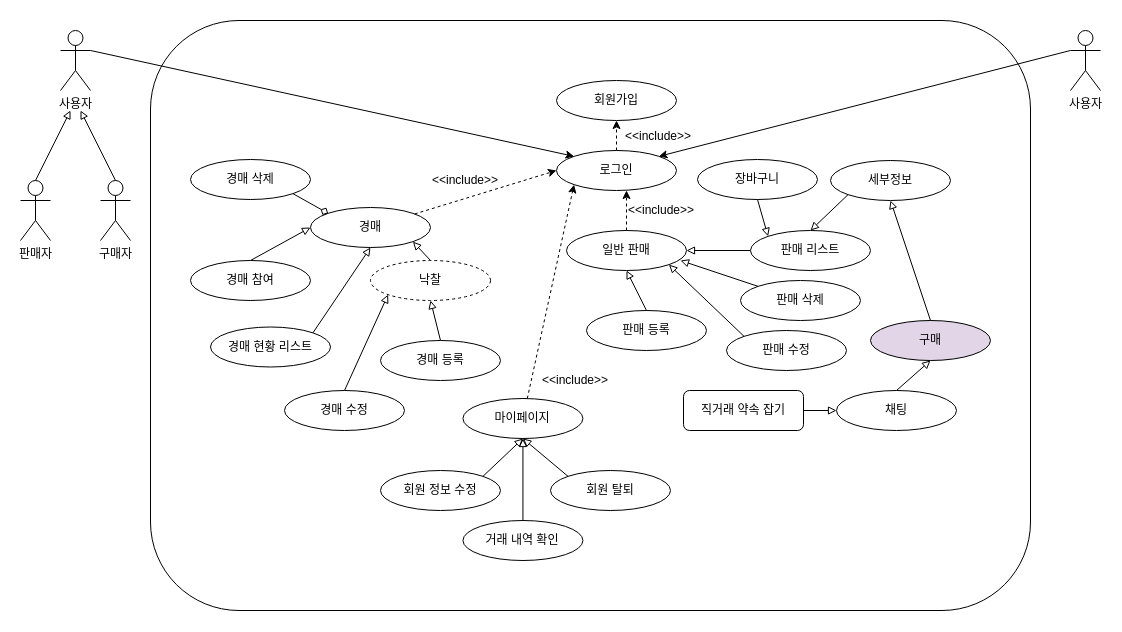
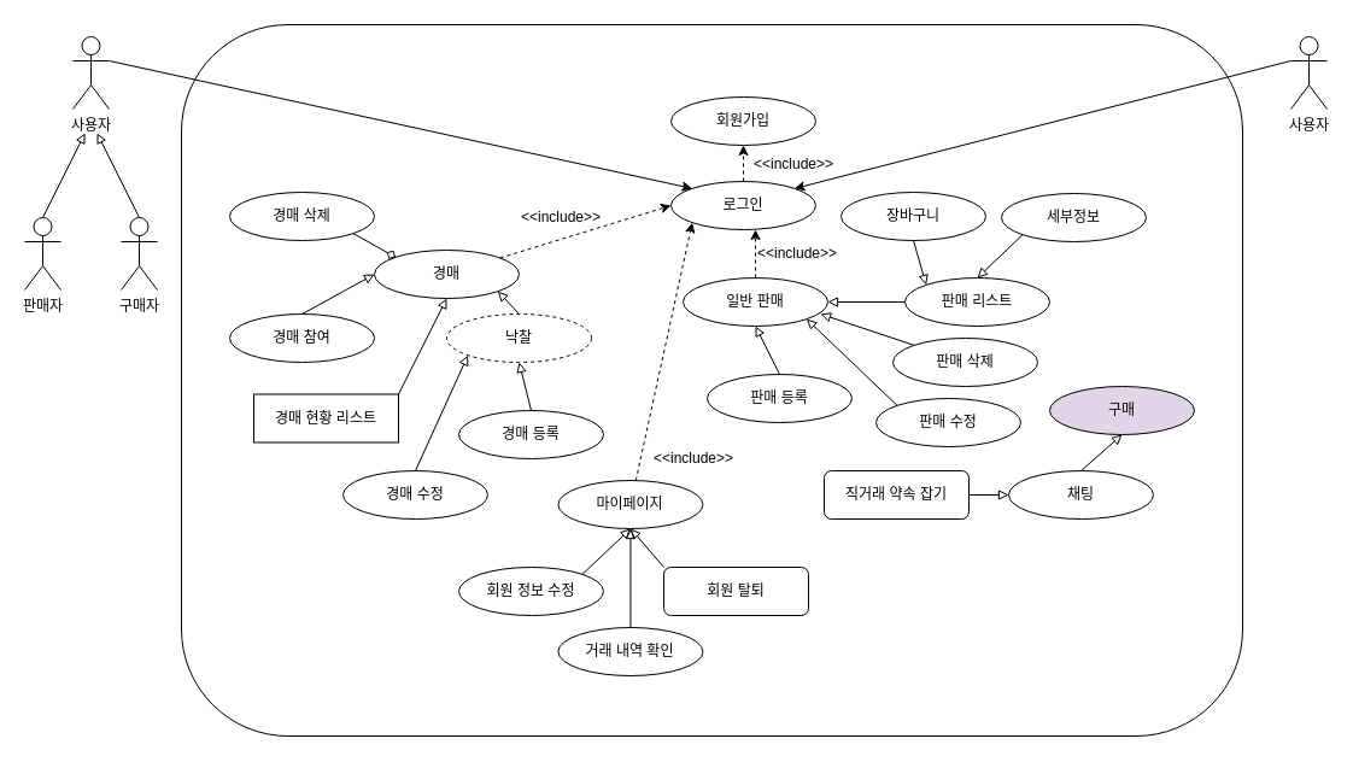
  <mxCell id="0" />
  <mxCell id="1" parent="0" />
  <mxCell id="2" value="사용자" style="shape=umlActor;verticalLabelPosition=bottom;verticalAlign=top;html=1;outlineConnect=0;" vertex="1" parent="1"><mxGeometry x="1070" y="30" width="30" height="60" as="geometry" /></mxCell>
  <mxCell id="3" value="사용자" style="shape=umlActor;verticalLabelPosition=bottom;verticalAlign=top;html=1;outlineConnect=0;" vertex="1" parent="1"><mxGeometry x="60" y="30" width="30" height="60" as="geometry" /></mxCell>
  <mxCell id="4" value="판매자" style="shape=umlActor;verticalLabelPosition=bottom;verticalAlign=top;html=1;outlineConnect=0;" vertex="1" parent="1"><mxGeometry x="20" y="180" width="30" height="60" as="geometry" /></mxCell>
  <mxCell id="5" value="구매자" style="shape=umlActor;verticalLabelPosition=bottom;verticalAlign=top;html=1;outlineConnect=0;" vertex="1" parent="1"><mxGeometry x="100" y="180" width="30" height="60" as="geometry" /></mxCell>
  <mxCell id="6" value="" style="endArrow=block;html=1;endFill=0;exitX=0.5;exitY=0;exitDx=0;exitDy=0;exitPerimeter=0;" edge="1" parent="1" source="4"><mxGeometry width="50" height="50" relative="1" as="geometry"><mxPoint x="40" y="150" as="sourcePoint" /><mxPoint x="70" y="110" as="targetPoint" /></mxGeometry></mxCell>
  <mxCell id="7" value="" style="endArrow=block;html=1;endFill=0;exitX=0.5;exitY=0;exitDx=0;exitDy=0;exitPerimeter=0;" edge="1" parent="1" source="5"><mxGeometry width="50" height="50" relative="1" as="geometry"><mxPoint x="50" y="160" as="sourcePoint" /><mxPoint x="80" y="110" as="targetPoint" /></mxGeometry></mxCell>
  <mxCell id="8" value="" style="rounded=1;whiteSpace=wrap;html=1;" vertex="1" parent="1"><mxGeometry x="150" y="20" width="880" height="590" as="geometry" /></mxCell>
  <mxCell id="9" value="로그인" style="ellipse;whiteSpace=wrap;html=1;" vertex="1" parent="1"><mxGeometry x="556" y="150" width="120" height="40" as="geometry" /></mxCell>
  <mxCell id="10" value="회원가입" style="ellipse;whiteSpace=wrap;html=1;" vertex="1" parent="1"><mxGeometry x="556" y="80" width="120" height="40" as="geometry" /></mxCell>
  <mxCell id="11" value="회원 정보 수정" style="ellipse;whiteSpace=wrap;html=1;" vertex="1" parent="1"><mxGeometry x="380" y="470" width="120" height="40" as="geometry" /></mxCell>
  <mxCell id="12" value="" style="endArrow=classic;html=1;entryX=0.5;entryY=1;entryDx=0;entryDy=0;exitX=0.5;exitY=0;exitDx=0;exitDy=0;dashed=1;" edge="1" parent="1" source="9" target="10"><mxGeometry width="50" height="50" relative="1" as="geometry"><mxPoint x="466" y="180" as="sourcePoint" /><mxPoint x="566" y="180" as="targetPoint" /></mxGeometry></mxCell>
  <mxCell id="13" value="&amp;lt;&amp;lt;include&amp;gt;&amp;gt;" style="text;html=1;strokeColor=none;fillColor=none;align=center;verticalAlign=middle;whiteSpace=wrap;rounded=0;" vertex="1" parent="1"><mxGeometry x="633" y="126" width="50" height="20" as="geometry" /></mxCell>
  <mxCell id="14" value="경매" style="ellipse;whiteSpace=wrap;html=1;" vertex="1" parent="1"><mxGeometry x="310" y="207" width="120" height="40" as="geometry" /></mxCell>
  <mxCell id="15" value="경매 참여" style="ellipse;whiteSpace=wrap;html=1;" vertex="1" parent="1"><mxGeometry x="190" y="260" width="120" height="40" as="geometry" /></mxCell>
  <mxCell id="16" value="경매 등록&lt;span style=&quot;color: rgba(0 , 0 , 0 , 0) ; font-family: monospace ; font-size: 0px&quot;&gt;%3CmxGraphModel%3E%3Croot%3E%3CmxCell%20id%3D%220%22%2F%3E%3CmxCell%20id%3D%221%22%20parent%3D%220%22%2F%3E%3CmxCell%20id%3D%222%22%20value%3D%22%EA%B2%BD%EB%A7%A4%22%20style%3D%22ellipse%3BwhiteSpace%3Dwrap%3Bhtml%3D1%3B%22%20vertex%3D%221%22%20parent%3D%221%22%3E%3CmxGeometry%20x%3D%22240%22%20y%3D%22240%22%20width%3D%22120%22%20height%3D%2240%22%20as%3D%22geometry%22%2F%3E%3C%2FmxCell%3E%3C%2Froot%3E%3C%2FmxGraphModel%3E&lt;/span&gt;" style="ellipse;whiteSpace=wrap;html=1;" vertex="1" parent="1"><mxGeometry x="380" y="340" width="120" height="40" as="geometry" /></mxCell>
  <mxCell id="17" value="경매 수정&lt;span style=&quot;color: rgba(0 , 0 , 0 , 0) ; font-family: monospace ; font-size: 0px&quot;&gt;3CmxGraphModel%3E%3Croot%3E%3CmxCell%20id%3D%220%22%2F%3E%3CmxCell%20id%3D%221%22%20parent%3D%220%22%2F%3E%3CmxCell%20id%3D%222%22%20value%3D%22%EA%B2%BD%EB%A7%A4%22%20style%3D%22ellipse%3BwhiteSpace%3Dwrap%3Bhtml%3D1%3B%22%20vertex%3D%221%22%20parent%3D%221%22%3E%3CmxGeometry%20x%3D%22240%22%20y%3D%22240%22%20width%3D%22120%22%20height%3D%2240%22%20as%3D%22geometry%22%2F%3E%3C%2FmxCell%3E%3C%2Froot%3E%3C%2FmxGraphModel%3E&lt;/span&gt;" style="ellipse;whiteSpace=wrap;html=1;" vertex="1" parent="1"><mxGeometry x="284" y="390" width="120" height="40" as="geometry" /></mxCell>
  <mxCell id="18" value="" style="endArrow=block;html=1;exitX=0.5;exitY=0;exitDx=0;exitDy=0;endFill=0;entryX=0;entryY=0.5;entryDx=0;entryDy=0;" edge="1" parent="1" source="15" target="14"><mxGeometry width="50" height="50" relative="1" as="geometry"><mxPoint x="360" y="200" as="sourcePoint" /><mxPoint x="268" y="260" as="targetPoint" /></mxGeometry></mxCell>
  <mxCell id="19" value="" style="endArrow=block;html=1;exitX=0.5;exitY=0;exitDx=0;exitDy=0;entryX=0;entryY=1;entryDx=0;entryDy=0;endFill=0;" edge="1" parent="1" source="17" target="42"><mxGeometry width="50" height="50" relative="1" as="geometry"><mxPoint x="352.426" y="365.858" as="sourcePoint" /><mxPoint x="370" y="340" as="targetPoint" /></mxGeometry></mxCell>
  <mxCell id="20" value="" style="endArrow=block;html=1;exitX=0.5;exitY=0;exitDx=0;exitDy=0;endFill=0;entryX=0.5;entryY=1;entryDx=0;entryDy=0;" edge="1" parent="1" source="16" target="42"><mxGeometry width="50" height="50" relative="1" as="geometry"><mxPoint x="327.426" y="514.718" as="sourcePoint" /><mxPoint x="377.426" y="380.002" as="targetPoint" /></mxGeometry></mxCell>
  <mxCell id="21" value="일반 판매" style="ellipse;whiteSpace=wrap;html=1;" vertex="1" parent="1"><mxGeometry x="566" y="230" width="120" height="40" as="geometry" /></mxCell>
  <mxCell id="22" value="" style="endArrow=classic;html=1;entryX=0;entryY=0.5;entryDx=0;entryDy=0;dashed=1;" edge="1" parent="1" source="14" target="9"><mxGeometry width="50" height="50" relative="1" as="geometry"><mxPoint x="430" y="107" as="sourcePoint" /><mxPoint x="686" y="177" as="targetPoint" /></mxGeometry></mxCell>
  <mxCell id="23" value="" style="endArrow=classic;html=1;dashed=1;exitX=0.5;exitY=0;exitDx=0;exitDy=0;" edge="1" parent="1" source="21"><mxGeometry width="50" height="50" relative="1" as="geometry"><mxPoint x="486.729" y="229.32" as="sourcePoint" /><mxPoint x="626" y="190" as="targetPoint" /></mxGeometry></mxCell>
  <mxCell id="24" value="&amp;lt;&amp;lt;include&amp;gt;&amp;gt;" style="text;html=1;strokeColor=none;fillColor=none;align=center;verticalAlign=middle;whiteSpace=wrap;rounded=0;" vertex="1" parent="1"><mxGeometry x="636" y="200" width="50" height="20" as="geometry" /></mxCell>
  <mxCell id="25" value="&amp;lt;&amp;lt;include&amp;gt;&amp;gt;" style="text;html=1;strokeColor=none;fillColor=none;align=center;verticalAlign=middle;whiteSpace=wrap;rounded=0;" vertex="1" parent="1"><mxGeometry x="440" y="170" width="50" height="20" as="geometry" /></mxCell>
  <mxCell id="26" value="판매 등록" style="ellipse;whiteSpace=wrap;html=1;" vertex="1" parent="1"><mxGeometry x="586" y="310" width="120" height="40" as="geometry" /></mxCell>
  <mxCell id="27" value="" style="endArrow=block;html=1;exitX=0.5;exitY=0;exitDx=0;exitDy=0;endFill=0;entryX=0.5;entryY=1;entryDx=0;entryDy=0;" edge="1" parent="1" source="26" target="21"><mxGeometry width="50" height="50" relative="1" as="geometry"><mxPoint x="746" y="215.86" as="sourcePoint" /><mxPoint x="643.574" y="270.002" as="targetPoint" /></mxGeometry></mxCell>
  <mxCell id="28" value="구매" style="ellipse;whiteSpace=wrap;html=1;fillColor=#e1d5e7;" vertex="1" parent="1"><mxGeometry x="870" y="320" width="120" height="40" as="geometry" /></mxCell>
- <mxCell id="29" value="" style="endArrow=block;html=1;exitX=0.5;exitY=0;exitDx=0;exitDy=0;endFill=0;entryX=0.5;entryY=1;entryDx=0;entryDy=0;" edge="1" parent="1" source="28" target="48"><mxGeometry width="50" height="50" relative="1" as="geometry"><mxPoint x="570" y="360" as="sourcePoint" /><mxPoint x="890" y="220" as="targetPoint" /></mxGeometry></mxCell>
  <mxCell id="30" value="채팅" style="ellipse;whiteSpace=wrap;html=1;" vertex="1" parent="1"><mxGeometry x="836" y="390" width="120" height="40" as="geometry" /></mxCell>
  <mxCell id="31" value="" style="endArrow=block;html=1;exitX=0.5;exitY=0;exitDx=0;exitDy=0;endFill=0;entryX=0.5;entryY=1;entryDx=0;entryDy=0;" edge="1" parent="1" source="30" target="28"><mxGeometry width="50" height="50" relative="1" as="geometry"><mxPoint x="996" y="305.86" as="sourcePoint" /><mxPoint x="876" y="360" as="targetPoint" /></mxGeometry></mxCell>
  <mxCell id="32" value="판매 수정" style="ellipse;whiteSpace=wrap;html=1;" vertex="1" parent="1"><mxGeometry x="726" y="330" width="120" height="40" as="geometry" /></mxCell>
  <mxCell id="33" value="" style="endArrow=block;html=1;exitX=0;exitY=0;exitDx=0;exitDy=0;endFill=0;entryX=1;entryY=1;entryDx=0;entryDy=0;" edge="1" parent="1" source="32" target="21"><mxGeometry width="50" height="50" relative="1" as="geometry"><mxPoint x="806" y="195.86" as="sourcePoint" /><mxPoint x="686" y="250" as="targetPoint" /></mxGeometry></mxCell>
  <mxCell id="34" value="경매 삭제" style="ellipse;whiteSpace=wrap;html=1;" vertex="1" parent="1"><mxGeometry x="190" y="159" width="120" height="40" as="geometry" /></mxCell>
  <mxCell id="35" value="" style="endArrow=diamond;html=1;exitX=1;exitY=1;exitDx=0;exitDy=0;endFill=0;entryX=0;entryY=0;entryDx=0;entryDy=0;" edge="1" parent="1" source="34" target="14"><mxGeometry width="50" height="50" relative="1" as="geometry"><mxPoint x="360" y="71.86" as="sourcePoint" /><mxPoint x="240" y="126" as="targetPoint" /></mxGeometry></mxCell>
  <mxCell id="36" value="판매 삭제" style="ellipse;whiteSpace=wrap;html=1;" vertex="1" parent="1"><mxGeometry x="740" y="280" width="120" height="40" as="geometry" /></mxCell>
  <mxCell id="37" value="" style="endArrow=block;html=1;exitX=0;exitY=0;exitDx=0;exitDy=0;endFill=0;" edge="1" parent="1" source="36"><mxGeometry width="50" height="50" relative="1" as="geometry"><mxPoint x="876" y="135.86" as="sourcePoint" /><mxPoint x="680" y="260" as="targetPoint" /></mxGeometry></mxCell>
  <mxCell id="38" value="장바구니" style="ellipse;whiteSpace=wrap;html=1;" vertex="1" parent="1"><mxGeometry x="697" y="159" width="120" height="40" as="geometry" /></mxCell>
  <mxCell id="39" value="" style="endArrow=block;html=1;exitX=0.5;exitY=1;exitDx=0;exitDy=0;endFill=0;entryX=0;entryY=0;entryDx=0;entryDy=0;" edge="1" parent="1" source="38" target="46"><mxGeometry width="50" height="50" relative="1" as="geometry"><mxPoint x="886" y="71.86" as="sourcePoint" /><mxPoint x="680" y="250" as="targetPoint" /></mxGeometry></mxCell>
  <mxCell id="40" value="직거래 약속 잡기" style="whiteSpace=wrap;html=1;rounded=1;" vertex="1" parent="1"><mxGeometry x="683" y="390" width="120" height="40" as="geometry" /></mxCell>
  <mxCell id="41" value="" style="endArrow=block;html=1;exitX=1;exitY=0.5;exitDx=0;exitDy=0;endFill=0;entryX=0;entryY=0.5;entryDx=0;entryDy=0;" edge="1" parent="1" source="40" target="30"><mxGeometry width="50" height="50" relative="1" as="geometry"><mxPoint x="1056" y="325.86" as="sourcePoint" /><mxPoint x="866" y="440" as="targetPoint" /></mxGeometry></mxCell>
  <mxCell id="42" value="낙찰" style="ellipse;whiteSpace=wrap;html=1;dashed=1;" vertex="1" parent="1"><mxGeometry x="370" y="260" width="120" height="40" as="geometry" /></mxCell>
  <mxCell id="43" value="" style="endArrow=block;html=1;exitX=0.5;exitY=0;exitDx=0;exitDy=0;endFill=0;entryX=1;entryY=1;entryDx=0;entryDy=0;" edge="1" parent="1" source="42" target="14"><mxGeometry width="50" height="50" relative="1" as="geometry"><mxPoint x="362.426" y="375.858" as="sourcePoint" /><mxPoint x="420" y="247" as="targetPoint" /></mxGeometry></mxCell>
- <mxCell id="44" value="경매 현황 리스트" style="ellipse;whiteSpace=wrap;html=1;" vertex="1" parent="1"><mxGeometry x="210" y="326.5" width="120" height="40" as="geometry" /></mxCell>
+ <mxCell id="44" value="경매 현황 리스트" style="whiteSpace=wrap;html=1;rounded=0;" vertex="1" parent="1"><mxGeometry x="210" y="326.5" width="120" height="40" as="geometry" /></mxCell>
  <mxCell id="45" value="" style="endArrow=block;html=1;exitX=1;exitY=0;exitDx=0;exitDy=0;endFill=0;entryX=0.5;entryY=1;entryDx=0;entryDy=0;" edge="1" parent="1" source="44" target="14"><mxGeometry width="50" height="50" relative="1" as="geometry"><mxPoint x="380" y="266.5" as="sourcePoint" /><mxPoint x="370" y="250" as="targetPoint" /></mxGeometry></mxCell>
  <mxCell id="46" value="판매 리스트" style="ellipse;whiteSpace=wrap;html=1;" vertex="1" parent="1"><mxGeometry x="750" y="230" width="120" height="40" as="geometry" /></mxCell>
  <mxCell id="47" value="" style="endArrow=block;html=1;exitX=0;exitY=0.5;exitDx=0;exitDy=0;endFill=0;entryX=1;entryY=0.5;entryDx=0;entryDy=0;" edge="1" parent="1" source="46" target="21"><mxGeometry width="50" height="50" relative="1" as="geometry"><mxPoint x="860" y="8.86" as="sourcePoint" /><mxPoint x="690" y="254" as="targetPoint" /></mxGeometry></mxCell>
  <mxCell id="48" value="세부정보" style="ellipse;whiteSpace=wrap;html=1;" vertex="1" parent="1"><mxGeometry x="830" y="160" width="120" height="40" as="geometry" /></mxCell>
  <mxCell id="49" value="" style="endArrow=block;html=1;exitX=0;exitY=1;exitDx=0;exitDy=0;endFill=0;entryX=0.5;entryY=0;entryDx=0;entryDy=0;" edge="1" parent="1" source="48" target="46"><mxGeometry width="50" height="50" relative="1" as="geometry"><mxPoint x="1019" y="91.86" as="sourcePoint" /><mxPoint x="900.574" y="255.858" as="targetPoint" /></mxGeometry></mxCell>
  <mxCell id="50" value="마이페이지" style="ellipse;whiteSpace=wrap;html=1;" vertex="1" parent="1"><mxGeometry x="462.43" y="398" width="120" height="40" as="geometry" /></mxCell>
  <mxCell id="51" value="" style="endArrow=classic;html=1;entryX=0;entryY=1;entryDx=0;entryDy=0;dashed=1;" edge="1" parent="1" source="50" target="9"><mxGeometry width="50" height="50" relative="1" as="geometry"><mxPoint x="582.43" y="298" as="sourcePoint" /><mxPoint x="726.004" y="375.142" as="targetPoint" /></mxGeometry></mxCell>
  <mxCell id="52" value="&amp;lt;&amp;lt;include&amp;gt;&amp;gt;" style="text;html=1;strokeColor=none;fillColor=none;align=center;verticalAlign=middle;whiteSpace=wrap;rounded=0;" vertex="1" parent="1"><mxGeometry x="550" y="370" width="50" height="20" as="geometry" /></mxCell>
  <mxCell id="53" value="" style="endArrow=block;html=1;exitX=1;exitY=0;exitDx=0;exitDy=0;endFill=0;entryX=0.5;entryY=1;entryDx=0;entryDy=0;" edge="1" parent="1" source="11" target="50"><mxGeometry width="50" height="50" relative="1" as="geometry"><mxPoint x="450" y="350" as="sourcePoint" /><mxPoint x="440" y="310" as="targetPoint" /></mxGeometry></mxCell>
  <mxCell id="54" value="거래 내역 확인" style="ellipse;whiteSpace=wrap;html=1;" vertex="1" parent="1"><mxGeometry x="462.43" y="520" width="120" height="40" as="geometry" /></mxCell>
  <mxCell id="55" value="" style="endArrow=block;html=1;exitX=0.5;exitY=0;exitDx=0;exitDy=0;endFill=0;entryX=0.5;entryY=1;entryDx=0;entryDy=0;" edge="1" parent="1" source="54" target="50"><mxGeometry width="50" height="50" relative="1" as="geometry"><mxPoint x="460" y="360" as="sourcePoint" /><mxPoint x="532.43" y="448" as="targetPoint" /></mxGeometry></mxCell>
- <mxCell id="56" value="회원 탈퇴" style="ellipse;whiteSpace=wrap;html=1;" vertex="1" parent="1"><mxGeometry x="550" y="470" width="120" height="40" as="geometry" /></mxCell>
+ <mxCell id="56" value="회원 탈퇴" style="whiteSpace=wrap;html=1;rounded=1;" vertex="1" parent="1"><mxGeometry x="550" y="470" width="120" height="40" as="geometry" /></mxCell>
  <mxCell id="57" value="" style="endArrow=block;html=1;exitX=0;exitY=0;exitDx=0;exitDy=0;endFill=0;entryX=0.5;entryY=1;entryDx=0;entryDy=0;" edge="1" parent="1" source="56" target="50"><mxGeometry width="50" height="50" relative="1" as="geometry"><mxPoint x="710" y="360" as="sourcePoint" /><mxPoint x="782.43" y="448" as="targetPoint" /></mxGeometry></mxCell>
  <mxCell id="58" value="" style="endArrow=classic;html=1;exitX=1;exitY=0.333;exitDx=0;exitDy=0;exitPerimeter=0;entryX=0;entryY=0;entryDx=0;entryDy=0;" edge="1" parent="1" source="3" target="9"><mxGeometry width="50" height="50" relative="1" as="geometry"><mxPoint x="540" y="360" as="sourcePoint" /><mxPoint x="590" y="310" as="targetPoint" /></mxGeometry></mxCell>
  <mxCell id="59" value="" style="endArrow=classic;html=1;exitX=0;exitY=0.333;exitDx=0;exitDy=0;exitPerimeter=0;entryX=1;entryY=0;entryDx=0;entryDy=0;" edge="1" parent="1" source="2" target="9"><mxGeometry width="50" height="50" relative="1" as="geometry"><mxPoint x="100" y="60" as="sourcePoint" /><mxPoint x="583.574" y="165.858" as="targetPoint" /></mxGeometry></mxCell>
